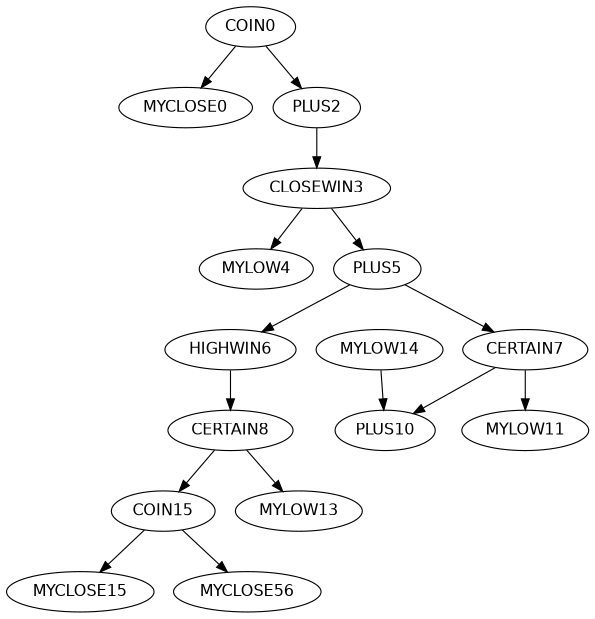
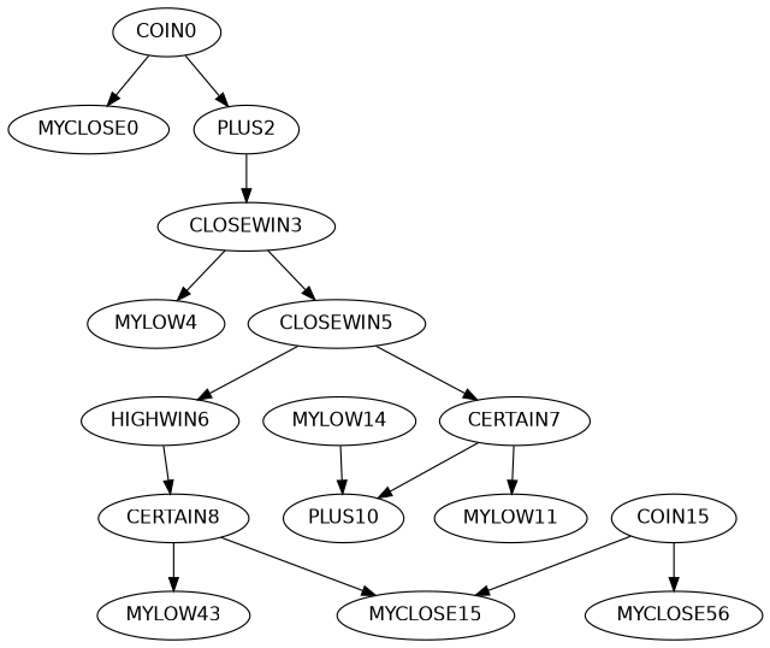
  digraph {
    fontname="DejaVu Sans"
    node [fontname="DejaVu Sans"]
    edge [fontname="DejaVu Sans"]
    n1 [label=MYCLOSE0]
    COIN0
    PLUS2
    CLOSEWIN3
    MYLOW4
-   CLOSEWIN5 [label=PLUS5]
+   CLOSEWIN5
    HIGHWIN6
    CERTAIN7
    CERTAIN8
    PLUS10
    MYLOW11
    n12 [label=COIN15]
-   MYLOW13
+   MYLOW13 [label=MYLOW43]
    MYCLOSE15
    n15 [label=MYCLOSE56]
    MYLOW14
    COIN0 -> n1
    COIN0 -> PLUS2
    PLUS2 -> CLOSEWIN3
    CLOSEWIN3 -> MYLOW4
    CLOSEWIN3 -> CLOSEWIN5
    CLOSEWIN5 -> HIGHWIN6
    CLOSEWIN5 -> CERTAIN7
    HIGHWIN6 -> CERTAIN8
    CERTAIN7 -> PLUS10
    CERTAIN7 -> MYLOW11
-   CERTAIN8 -> n12
+   CERTAIN8 -> MYCLOSE15
    CERTAIN8 -> MYLOW13
    n12 -> MYCLOSE15
    n12 -> n15
    MYLOW14 -> PLUS10
  }
